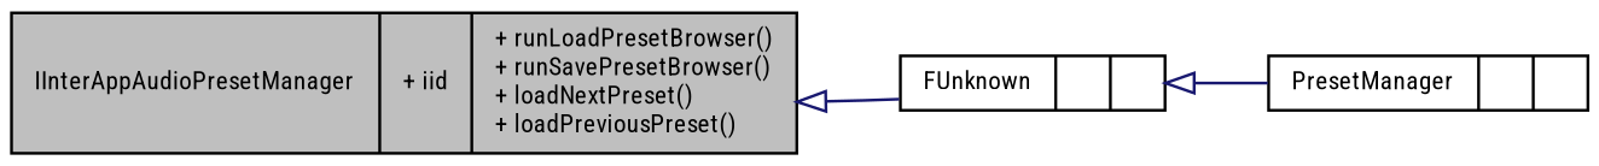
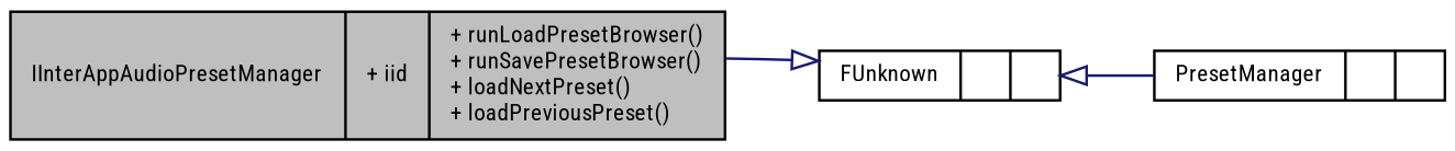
  digraph {
    fontname="Roboto Condensed"
    rankdir=LR
    node [color=black fontname="Roboto Condensed" fontsize=9 shape=record]
    edge [arrowtail=empty color=midnightblue dir=back fontname="Roboto Condensed" fontsize=9 labelfontname=Arial labelfontsize=9 style=solid]
    n1 [fillcolor=grey75 fontcolor=black height=0.2 label="{IInterAppAudioPresetManager\n|+ iid\l|+ runLoadPresetBrowser()\l+ runSavePresetBrowser()\l+ loadNextPreset()\l+ loadPreviousPreset()\l}" style=filled width=0.4]
    n2 [height=0.2 label="{PresetManager\n||}" width=0.4]
    n3 [height=0.2 label="{FUnknown\n||}" width=0.4]
-   n1 -> n3
+   n3 -> n1
    n3 -> n2
  }
